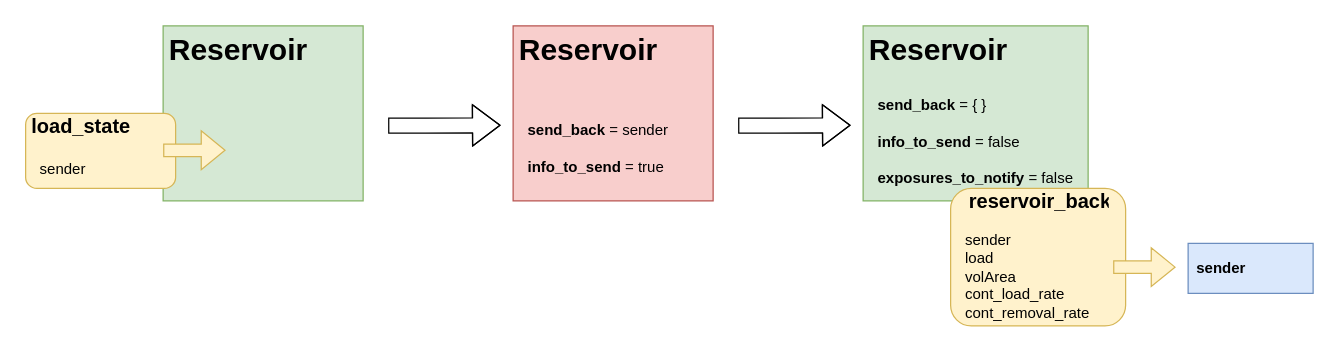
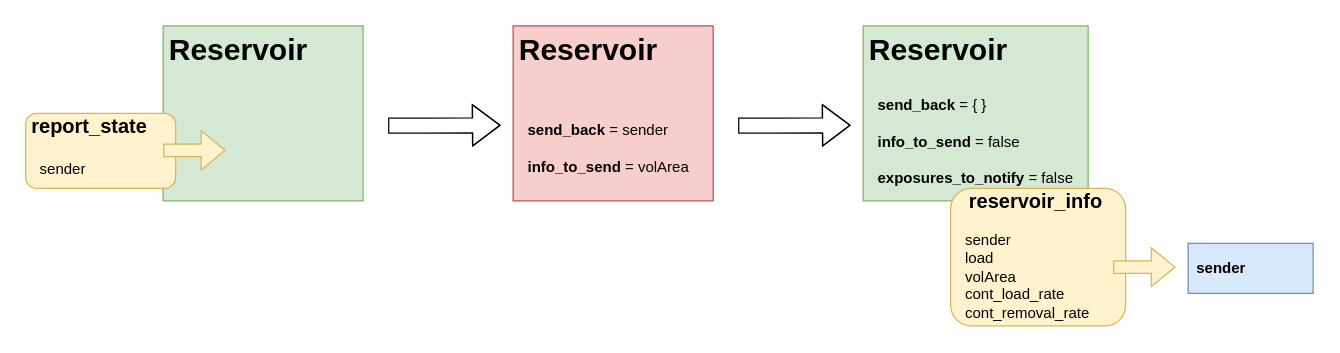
  <mxCell id="0" />
  <mxCell id="1" parent="0" />
  <mxCell id="2" value="" style="rounded=0;whiteSpace=wrap;html=1;fillColor=#d5e8d4;strokeColor=#82b366;" parent="1" vertex="1"><mxGeometry x="130" y="20" width="160" height="140" as="geometry" /></mxCell>
  <mxCell id="3" value="&lt;h1&gt;Reservoir&lt;/h1&gt;" style="text;html=1;strokeColor=none;fillColor=none;spacing=5;spacingTop=-20;whiteSpace=wrap;overflow=hidden;rounded=0;" parent="1" vertex="1"><mxGeometry x="130" y="20" width="120" height="40" as="geometry" /></mxCell>
  <mxCell id="4" value="" style="rounded=1;whiteSpace=wrap;html=1;fillColor=#fff2cc;strokeColor=#d6b656;" parent="1" vertex="1"><mxGeometry x="20" y="90" width="120" height="60" as="geometry" /></mxCell>
  <mxCell id="5" value="" style="shape=flexArrow;endArrow=classic;html=1;rounded=0;edgeStyle=orthogonalEdgeStyle;fillColor=#fff2cc;strokeColor=#d6b656;" parent="1" edge="1"><mxGeometry width="50" height="50" relative="1" as="geometry"><mxPoint x="130" y="119.5" as="sourcePoint" /><mxPoint x="180" y="119.5" as="targetPoint" /><Array as="points" /></mxGeometry></mxCell>
  <mxCell id="6" value="sender" style="text;html=1;strokeColor=none;fillColor=none;align=center;verticalAlign=middle;whiteSpace=wrap;rounded=0;" parent="1" vertex="1"><mxGeometry x="20" y="120" width="60" height="30" as="geometry" /></mxCell>
- <mxCell id="7" value="&lt;h1 style=&quot;font-size: 16px&quot;&gt;load_state&lt;/h1&gt;" style="text;html=1;strokeColor=none;fillColor=none;spacing=5;spacingTop=-20;whiteSpace=wrap;overflow=hidden;rounded=0;" parent="1" vertex="1"><mxGeometry x="20" y="90" width="100" height="20" as="geometry" /></mxCell>
+ <mxCell id="7" value="&lt;h1 style=&quot;font-size: 16px&quot;&gt;report_state&lt;/h1&gt;" style="text;html=1;strokeColor=none;fillColor=none;spacing=5;spacingTop=-20;whiteSpace=wrap;overflow=hidden;rounded=0;" parent="1" vertex="1"><mxGeometry x="20" y="90" width="100" height="20" as="geometry" /></mxCell>
  <mxCell id="8" value="" style="rounded=0;whiteSpace=wrap;html=1;fillColor=#f8cecc;strokeColor=#b85450;" parent="1" vertex="1"><mxGeometry x="410" y="20" width="160" height="140" as="geometry" /></mxCell>
- <mxCell id="9" value="&lt;b&gt;send_back&lt;/b&gt; = sender&lt;br&gt;&lt;br&gt;&lt;b&gt;info_to_send&lt;/b&gt; = true" style="text;html=1;strokeColor=none;fillColor=none;align=left;verticalAlign=top;whiteSpace=wrap;rounded=0;" parent="1" vertex="1"><mxGeometry x="420" y="90" width="160" height="60" as="geometry" /></mxCell>
+ <mxCell id="9" value="&lt;b&gt;send_back&lt;/b&gt; = sender&lt;br&gt;&lt;br&gt;&lt;b&gt;info_to_send&lt;/b&gt; = volArea" style="text;html=1;strokeColor=none;fillColor=none;align=left;verticalAlign=top;whiteSpace=wrap;rounded=0;" parent="1" vertex="1"><mxGeometry x="420" y="90" width="160" height="60" as="geometry" /></mxCell>
  <mxCell id="10" value="" style="rounded=0;whiteSpace=wrap;html=1;fillColor=#d5e8d4;strokeColor=#82b366;" parent="1" vertex="1"><mxGeometry x="690" y="20" width="180" height="140" as="geometry" /></mxCell>
  <mxCell id="11" value="" style="rounded=1;whiteSpace=wrap;html=1;fillColor=#fff2cc;strokeColor=#d6b656;" parent="1" vertex="1"><mxGeometry x="760" y="150" width="140" height="110" as="geometry" /></mxCell>
  <mxCell id="12" value="sender&lt;br&gt;load&lt;br&gt;volArea&lt;br&gt;cont_load_rate&lt;br&gt;cont_removal_rate" style="text;html=1;strokeColor=none;fillColor=none;align=left;verticalAlign=bottom;whiteSpace=wrap;rounded=0;" parent="1" vertex="1"><mxGeometry x="770" y="168" width="110" height="91" as="geometry" /></mxCell>
  <mxCell id="13" value="&lt;b&gt;send_back&lt;/b&gt; = { }&lt;br&gt;&lt;br&gt;&lt;b&gt;info_to_send&lt;/b&gt; = false&lt;br&gt;&lt;br&gt;&lt;b&gt;exposures_to_notify&lt;/b&gt;&amp;nbsp;= false" style="text;html=1;strokeColor=none;fillColor=none;align=left;verticalAlign=top;whiteSpace=wrap;rounded=0;" parent="1" vertex="1"><mxGeometry x="700" y="70" width="160" height="60" as="geometry" /></mxCell>
  <mxCell id="14" value="" style="shape=flexArrow;endArrow=classic;html=1;rounded=0;edgeStyle=orthogonalEdgeStyle;width=12;endSize=7;" parent="1" edge="1"><mxGeometry width="50" height="50" relative="1" as="geometry"><mxPoint x="310" y="99.84" as="sourcePoint" /><mxPoint x="400" y="99.5" as="targetPoint" /><Array as="points"><mxPoint x="340" y="99.5" /></Array></mxGeometry></mxCell>
  <mxCell id="15" value="" style="shape=flexArrow;endArrow=classic;html=1;rounded=0;edgeStyle=orthogonalEdgeStyle;width=12;endSize=7;" parent="1" edge="1"><mxGeometry width="50" height="50" relative="1" as="geometry"><mxPoint x="590" y="99.84" as="sourcePoint" /><mxPoint x="680" y="99.5" as="targetPoint" /><Array as="points"><mxPoint x="620" y="99.5" /></Array></mxGeometry></mxCell>
  <mxCell id="16" value="&lt;h1&gt;Reservoir&lt;/h1&gt;" style="text;html=1;strokeColor=none;fillColor=none;spacing=5;spacingTop=-20;whiteSpace=wrap;overflow=hidden;rounded=0;" parent="1" vertex="1"><mxGeometry x="690" y="20" width="120" height="40" as="geometry" /></mxCell>
  <mxCell id="17" value="&lt;h1&gt;Reservoir&lt;/h1&gt;" style="text;html=1;strokeColor=none;fillColor=none;spacing=5;spacingTop=-20;whiteSpace=wrap;overflow=hidden;rounded=0;" parent="1" vertex="1"><mxGeometry x="410" y="20" width="120" height="40" as="geometry" /></mxCell>
- <mxCell id="18" value="&lt;h1 style=&quot;font-size: 16px&quot;&gt;reservoir_back&lt;/h1&gt;" style="text;html=1;strokeColor=none;fillColor=none;spacing=5;spacingTop=-20;whiteSpace=wrap;overflow=hidden;rounded=0;" parent="1" vertex="1"><mxGeometry x="770" y="150" width="120" height="20" as="geometry" /></mxCell>
+ <mxCell id="18" value="&lt;h1 style=&quot;font-size: 16px&quot;&gt;reservoir_info&lt;/h1&gt;" style="text;html=1;strokeColor=none;fillColor=none;spacing=5;spacingTop=-20;whiteSpace=wrap;overflow=hidden;rounded=0;" parent="1" vertex="1"><mxGeometry x="770" y="150" width="120" height="20" as="geometry" /></mxCell>
  <mxCell id="19" value="" style="shape=flexArrow;endArrow=classic;html=1;rounded=0;edgeStyle=orthogonalEdgeStyle;fillColor=#fff2cc;strokeColor=#d6b656;" parent="1" edge="1"><mxGeometry width="50" height="50" relative="1" as="geometry"><mxPoint x="890" y="213" as="sourcePoint" /><mxPoint x="940" y="213" as="targetPoint" /><Array as="points" /></mxGeometry></mxCell>
  <mxCell id="20" value="" style="rounded=0;whiteSpace=wrap;html=1;fillColor=#dae8fc;strokeColor=#6c8ebf;" vertex="1" parent="1"><mxGeometry x="950" y="194" width="100" height="40" as="geometry" /></mxCell>
  <mxCell id="21" value="sender" style="text;html=1;strokeColor=none;fillColor=none;align=left;verticalAlign=middle;whiteSpace=wrap;rounded=0;fontStyle=1" vertex="1" parent="1"><mxGeometry x="955" y="199" width="90" height="30" as="geometry" /></mxCell>
